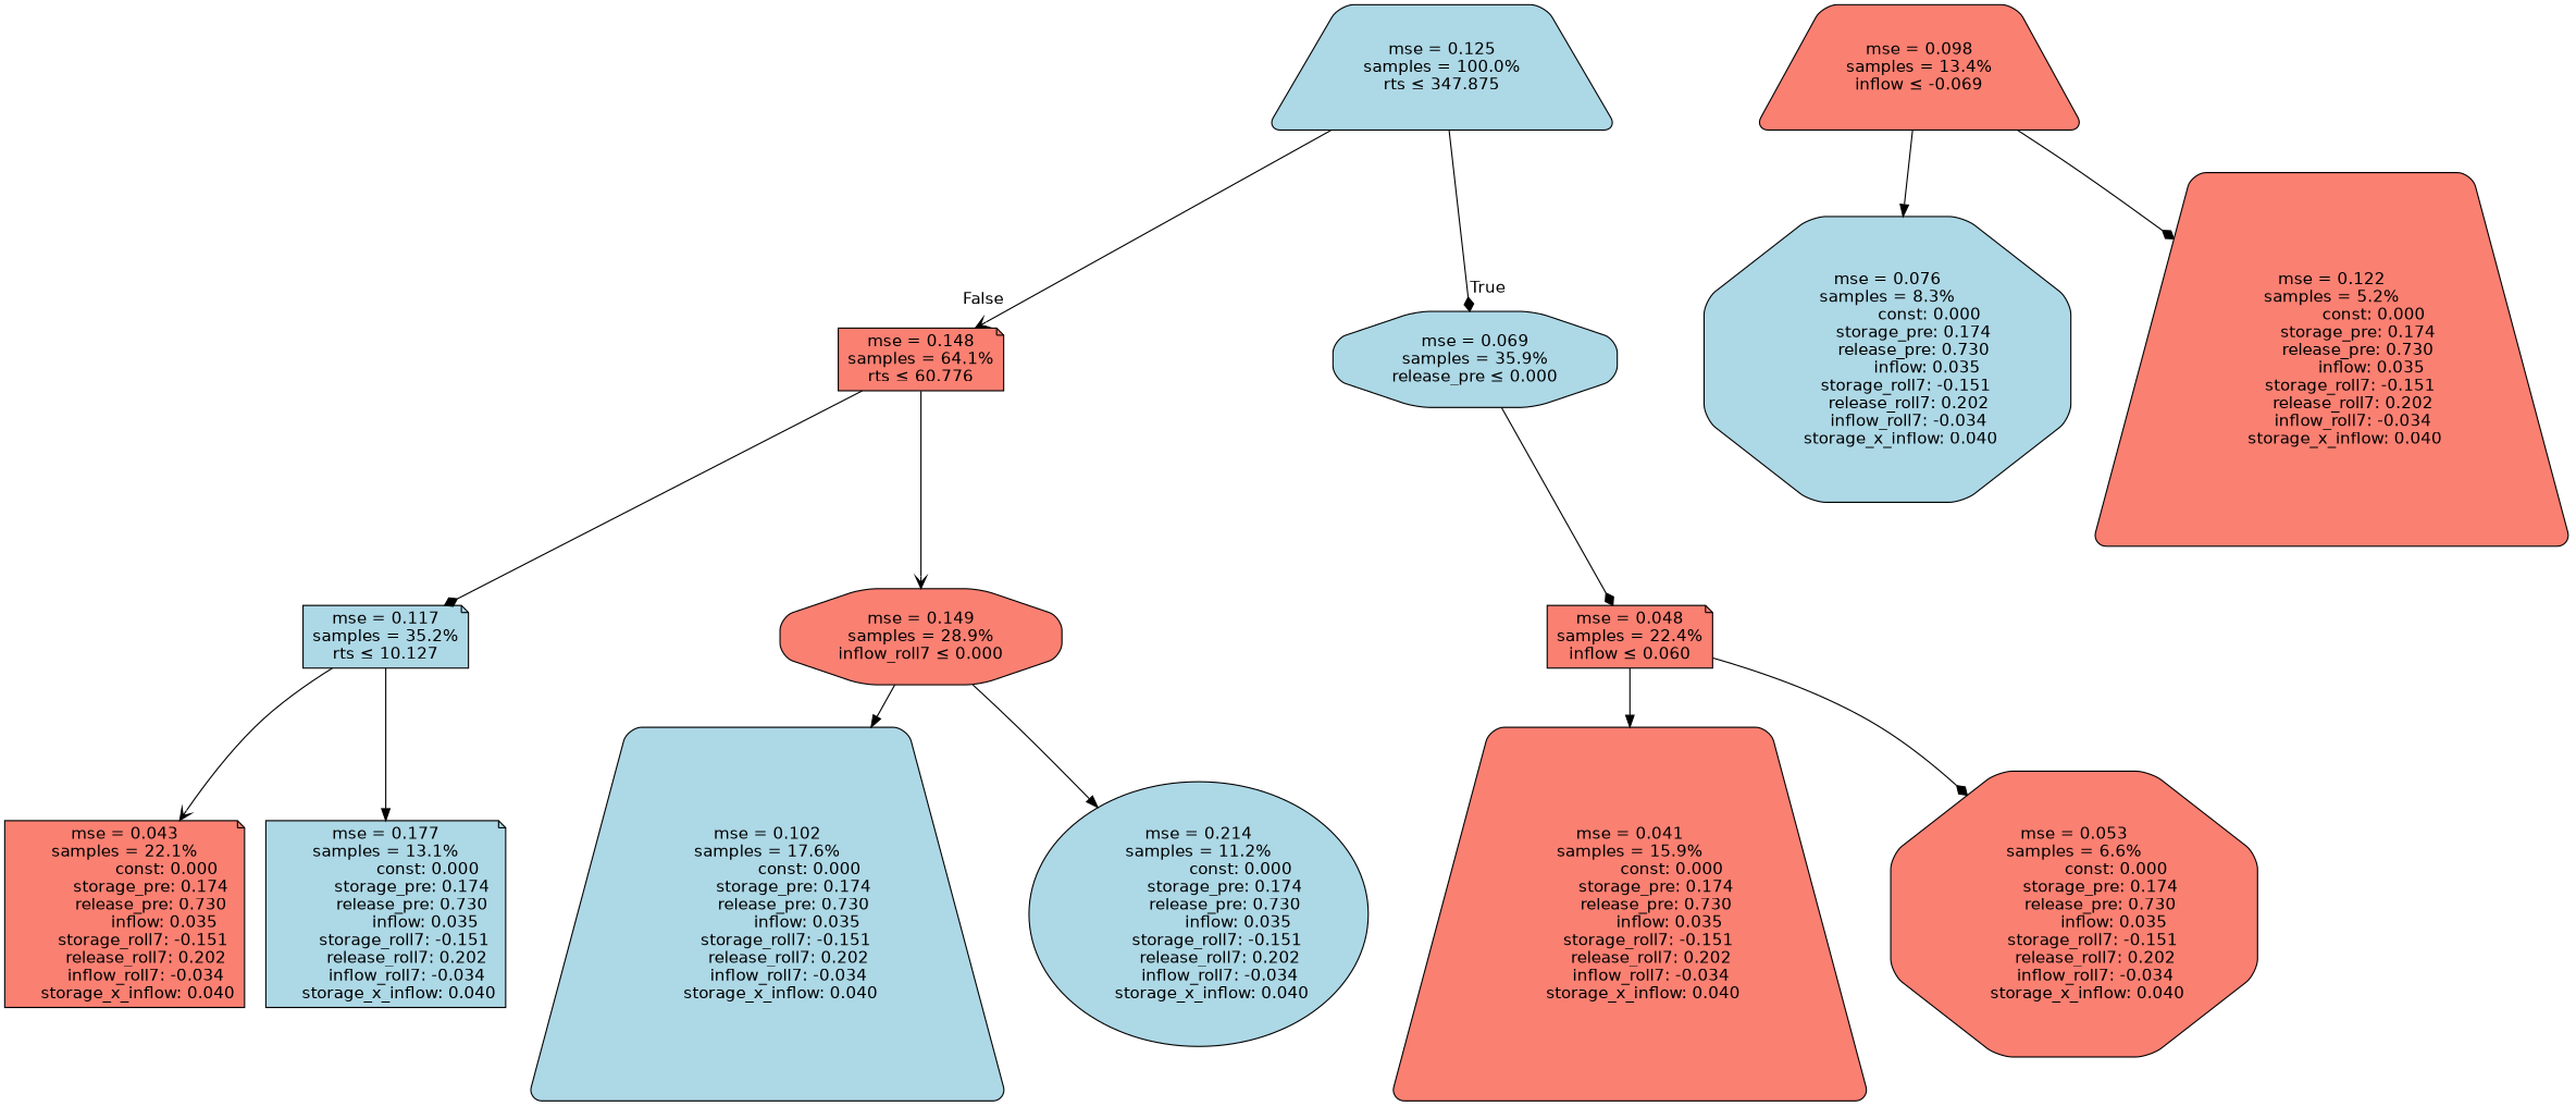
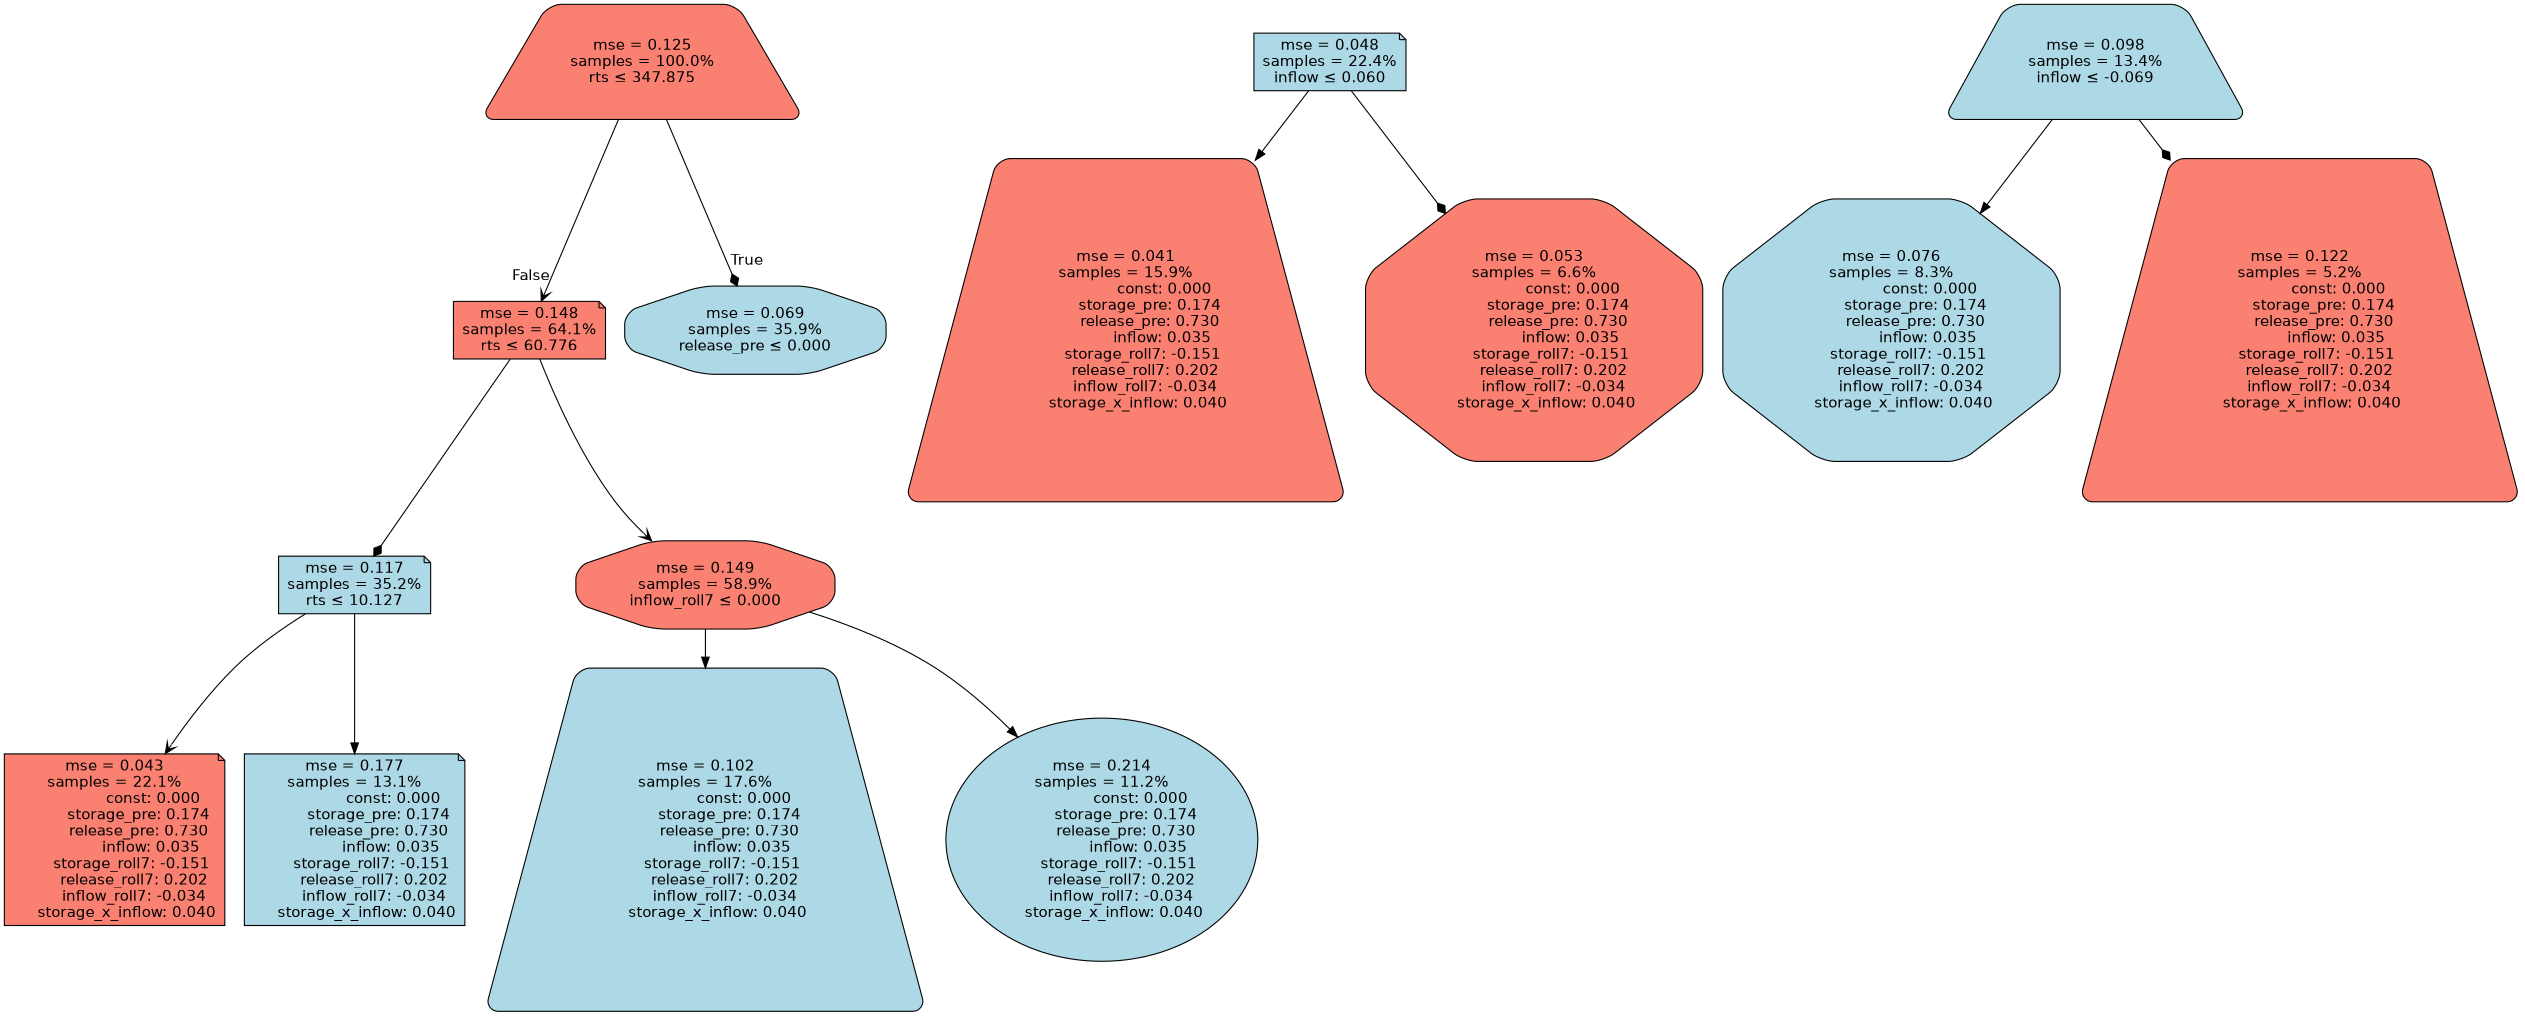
  digraph {
    node [color=black fillcolor=salmon fontname=helvetica shape=trapezium style="filled, rounded"]
    edge [arrowhead=diamond fontname=helvetica]
-   n1 [fillcolor=lightblue label="mse = 0.125\nsamples = 100.0%\nrts &le; 347.875"]
+   n1 [label="mse = 0.125\nsamples = 100.0%\nrts &le; 347.875"]
    n2 [label="mse = 0.148\nsamples = 64.1%\nrts &le; 60.776" shape=note]
    n3 [fillcolor=lightblue label="mse = 0.069\nsamples = 35.9%\nrelease_pre &le; 0.000" shape=octagon]
    n4 [fillcolor=lightblue label="mse = 0.117\nsamples = 35.2%\nrts &le; 10.127" shape=note]
-   n5 [label="mse = 0.149\nsamples = 28.9%\ninflow_roll7 &le; 0.000" shape=octagon]
-   n6 [label="mse = 0.048\nsamples = 22.4%\ninflow &le; 0.060" shape=note]
+   n5 [label="mse = 0.149\nsamples = 58.9%\ninflow_roll7 &le; 0.000" shape=octagon]
+   n6 [fillcolor=lightblue label="mse = 0.048\nsamples = 22.4%\ninflow &le; 0.060" shape=note]
    n7 [label="mse = 0.043\nsamples = 22.1%\n                const: 0.000\n          storage_pre: 0.174\n          release_pre: 0.730\n               inflow: 0.035\n       storage_roll7: -0.151\n        release_roll7: 0.202\n        inflow_roll7: -0.034\n     storage_x_inflow: 0.040" shape=note]
    n8 [fillcolor=lightblue label="mse = 0.177\nsamples = 13.1%\n                const: 0.000\n          storage_pre: 0.174\n          release_pre: 0.730\n               inflow: 0.035\n       storage_roll7: -0.151\n        release_roll7: 0.202\n        inflow_roll7: -0.034\n     storage_x_inflow: 0.040" shape=note]
    n9 [fillcolor=lightblue label="mse = 0.102\nsamples = 17.6%\n                const: 0.000\n          storage_pre: 0.174\n          release_pre: 0.730\n               inflow: 0.035\n       storage_roll7: -0.151\n        release_roll7: 0.202\n        inflow_roll7: -0.034\n     storage_x_inflow: 0.040"]
    n10 [fillcolor=lightblue label="mse = 0.214\nsamples = 11.2%\n                const: 0.000\n          storage_pre: 0.174\n          release_pre: 0.730\n               inflow: 0.035\n       storage_roll7: -0.151\n        release_roll7: 0.202\n        inflow_roll7: -0.034\n     storage_x_inflow: 0.040" shape=ellipse]
    n11 [label="mse = 0.041\nsamples = 15.9%\n                const: 0.000\n          storage_pre: 0.174\n          release_pre: 0.730\n               inflow: 0.035\n       storage_roll7: -0.151\n        release_roll7: 0.202\n        inflow_roll7: -0.034\n     storage_x_inflow: 0.040"]
    n12 [label="mse = 0.053\nsamples = 6.6%\n                const: 0.000\n          storage_pre: 0.174\n          release_pre: 0.730\n               inflow: 0.035\n       storage_roll7: -0.151\n        release_roll7: 0.202\n        inflow_roll7: -0.034\n     storage_x_inflow: 0.040" shape=octagon]
-   n13 [label="mse = 0.098\nsamples = 13.4%\ninflow &le; -0.069"]
+   n13 [fillcolor=lightblue label="mse = 0.098\nsamples = 13.4%\ninflow &le; -0.069"]
    n14 [fillcolor=lightblue label="mse = 0.076\nsamples = 8.3%\n                const: 0.000\n          storage_pre: 0.174\n          release_pre: 0.730\n               inflow: 0.035\n       storage_roll7: -0.151\n        release_roll7: 0.202\n        inflow_roll7: -0.034\n     storage_x_inflow: 0.040" shape=octagon]
    n15 [label="mse = 0.122\nsamples = 5.2%\n                const: 0.000\n          storage_pre: 0.174\n          release_pre: 0.730\n               inflow: 0.035\n       storage_roll7: -0.151\n        release_roll7: 0.202\n        inflow_roll7: -0.034\n     storage_x_inflow: 0.040"]
    n1 -> n2 [arrowhead=vee headlabel=False labelangle=45 labeldistance=2.5]
    n1 -> n3 [headlabel=True labelangle=-45 labeldistance=2.5]
    n2 -> n4
    n2 -> n5 [arrowhead=vee]
-   n3 -> n6
    n4 -> n7 [arrowhead=vee]
    n4 -> n8 [arrowhead=normal]
    n5 -> n9 [arrowhead=normal]
    n5 -> n10 [arrowhead=normal]
    n6 -> n11 [arrowhead=normal]
    n6 -> n12
    n13 -> n14 [arrowhead=normal]
    n13 -> n15
  }
